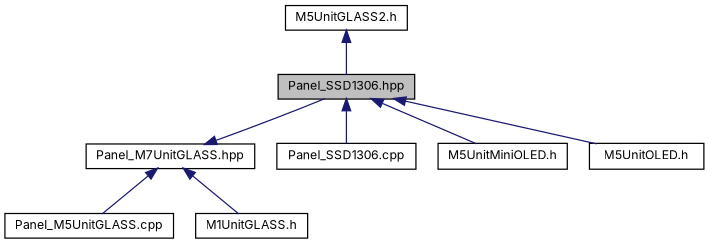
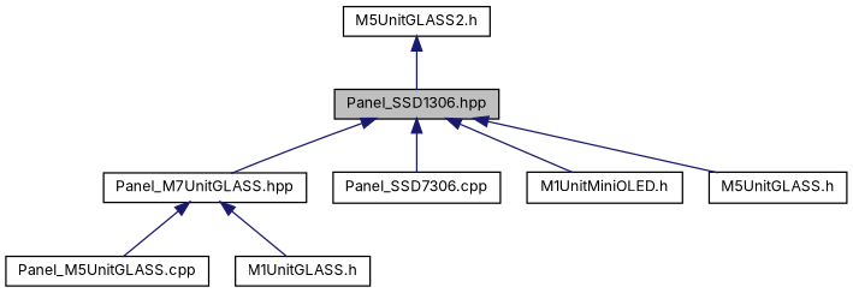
  digraph {
    fontname=Inter
    node [color=black fillcolor=white fontname=Inter fontsize=10 shape=record style=filled]
    edge [color=midnightblue dir=back fontname=Inter fontsize=10 labelfontname=Helvetica labelfontsize=10 style=solid]
    n1 [fillcolor=grey75 fontcolor=black height=0.2 label="Panel_SSD1306.hpp" width=0.4]
    n2 [height=0.2 label="Panel_M7UnitGLASS.hpp" width=0.4]
-   n3 [height=0.2 label="Panel_SSD1306.cpp" width=0.4]
-   n4 [height=0.2 label="M5UnitMiniOLED.h" width=0.4]
-   n5 [height=0.2 label="M5UnitOLED.h" width=0.4]
+   n3 [height=0.2 label="Panel_SSD7306.cpp" width=0.4]
+   n4 [height=0.2 label="M1UnitMiniOLED.h" width=0.4]
+   n5 [height=0.2 label="M5UnitGLASS.h" width=0.4]
    n6 [height=0.2 label="Panel_M5UnitGLASS.cpp" width=0.4]
    n7 [height=0.2 label="M1UnitGLASS.h" width=0.4]
    n8 [height=0.2 label="M5UnitGLASS2.h" width=0.4]
-   n2 -> n1
+   n1 -> n2
    n1 -> n3
    n1 -> n4
    n1 -> n5
    n2 -> n6
    n2 -> n7
    n8 -> n1
  }
